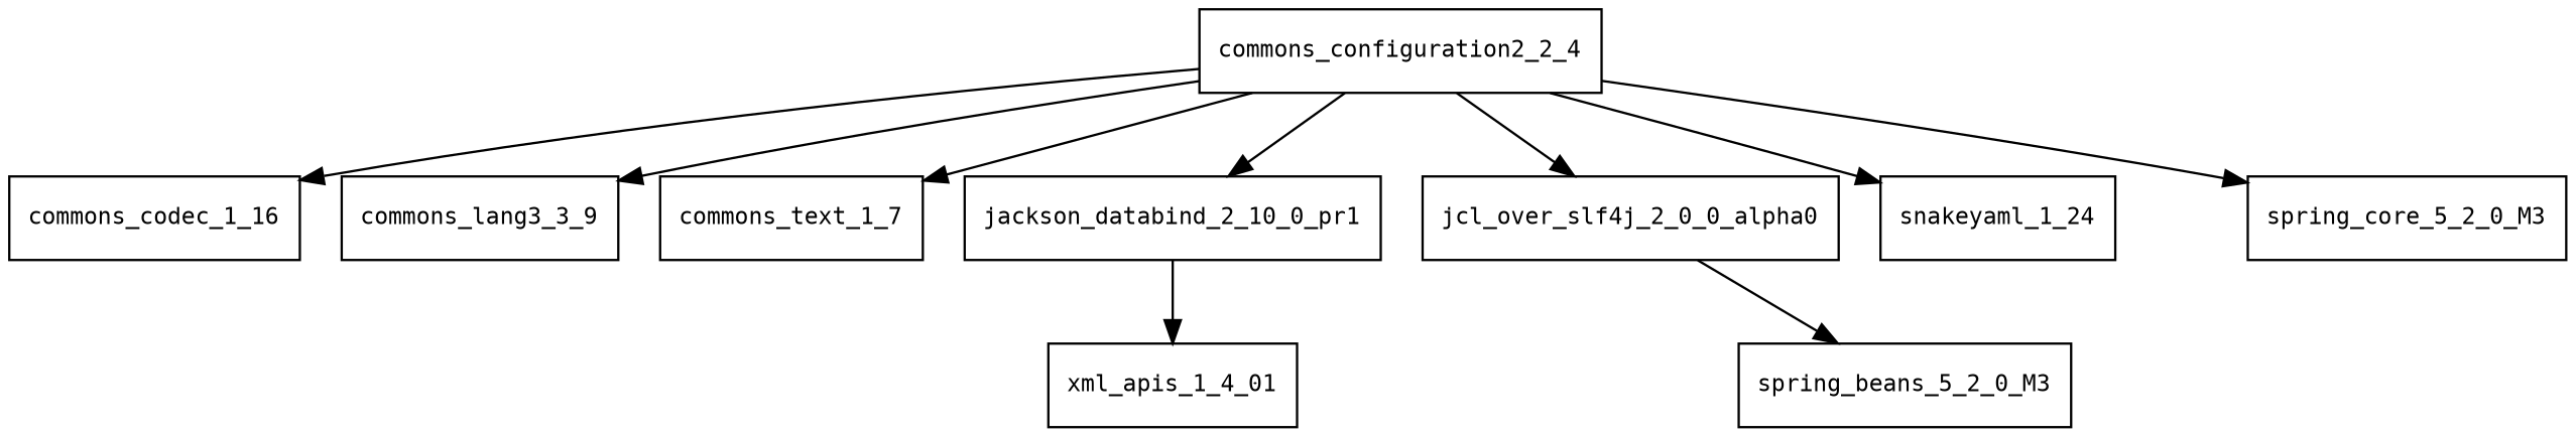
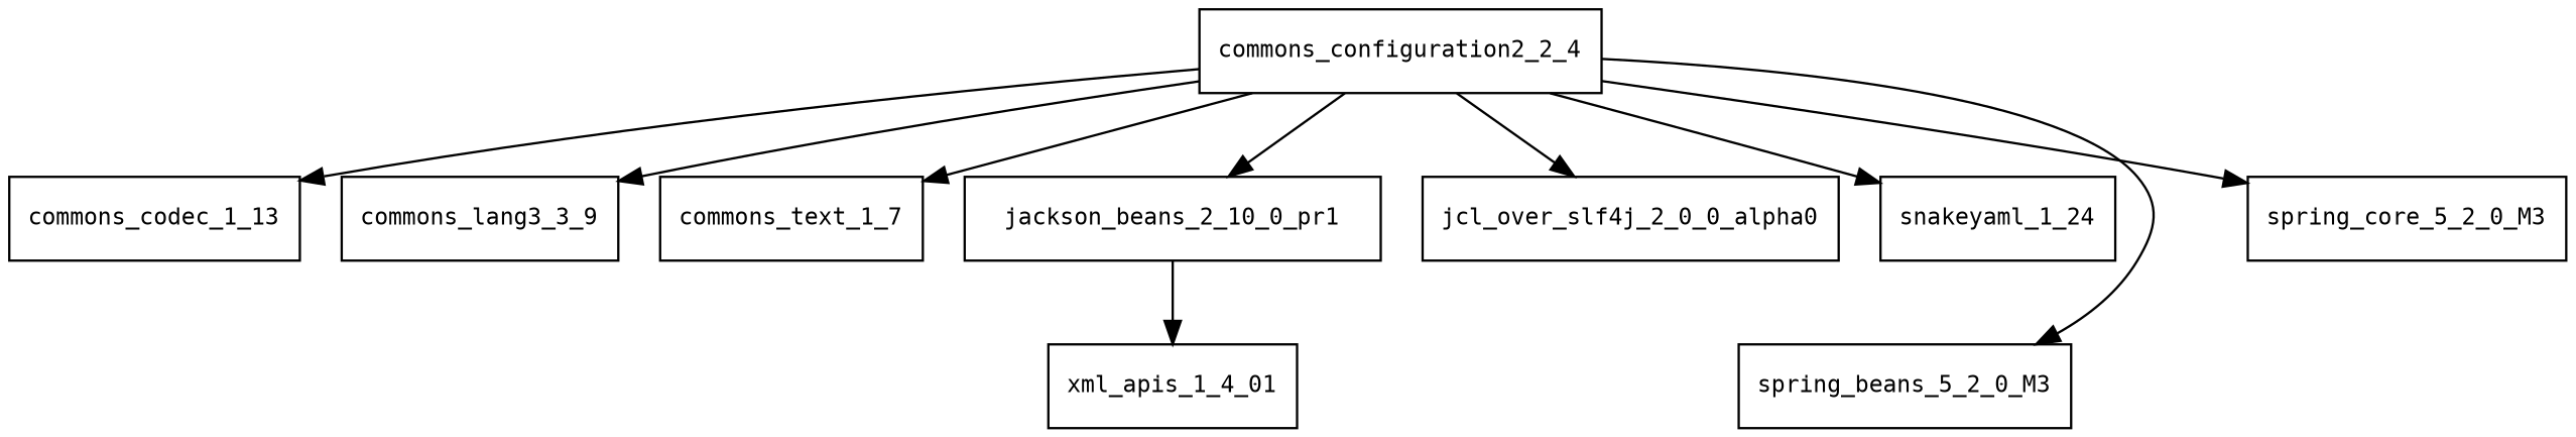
  digraph {
    fontname="DejaVu Sans Mono"
    node [fontname="DejaVu Sans Mono" fontsize=10.0 shape=box]
    edge [fontname="DejaVu Sans Mono"]
    commons_configuration2_2_4
-   commons_codec_1_13 [label=commons_codec_1_16]
+   commons_codec_1_13
    commons_lang3_3_9
    commons_text_1_7
-   jackson_databind_2_10_0_pr1
+   jackson_databind_2_10_0_pr1 [label=jackson_beans_2_10_0_pr1]
    jcl_over_slf4j_2_0_0_alpha0
    snakeyaml_1_24
    spring_beans_5_2_0_M3
    spring_core_5_2_0_M3
    xml_apis_1_4_01
    commons_configuration2_2_4 -> commons_codec_1_13
    commons_configuration2_2_4 -> commons_lang3_3_9
    commons_configuration2_2_4 -> commons_text_1_7
    commons_configuration2_2_4 -> jackson_databind_2_10_0_pr1
    commons_configuration2_2_4 -> jcl_over_slf4j_2_0_0_alpha0
    commons_configuration2_2_4 -> snakeyaml_1_24
-   jcl_over_slf4j_2_0_0_alpha0 -> spring_beans_5_2_0_M3
+   commons_configuration2_2_4 -> spring_beans_5_2_0_M3
    commons_configuration2_2_4 -> spring_core_5_2_0_M3
    jackson_databind_2_10_0_pr1 -> xml_apis_1_4_01
  }
